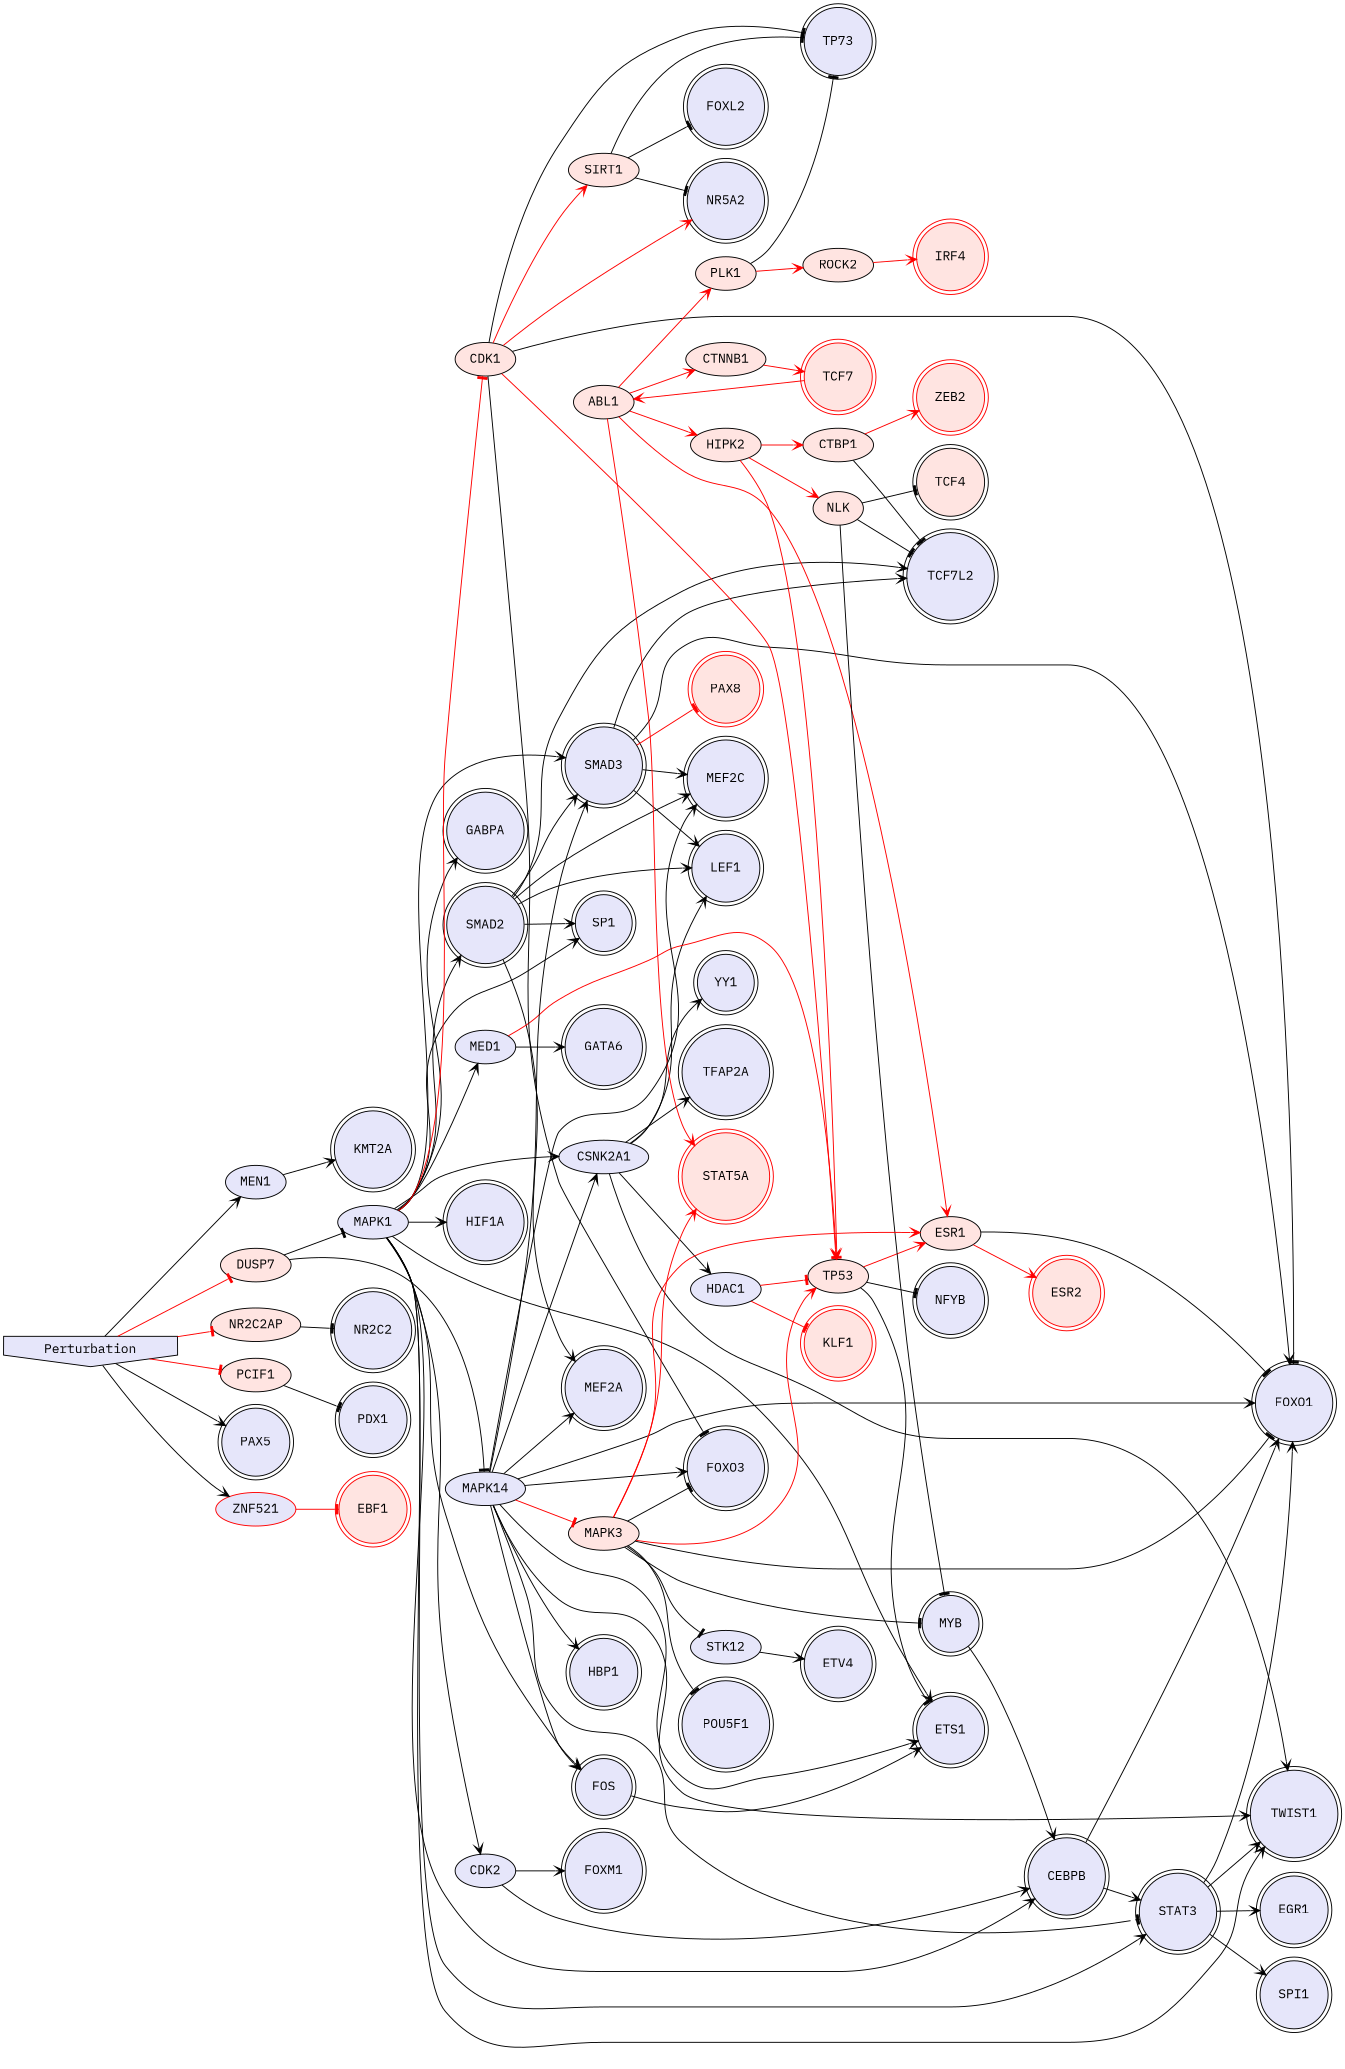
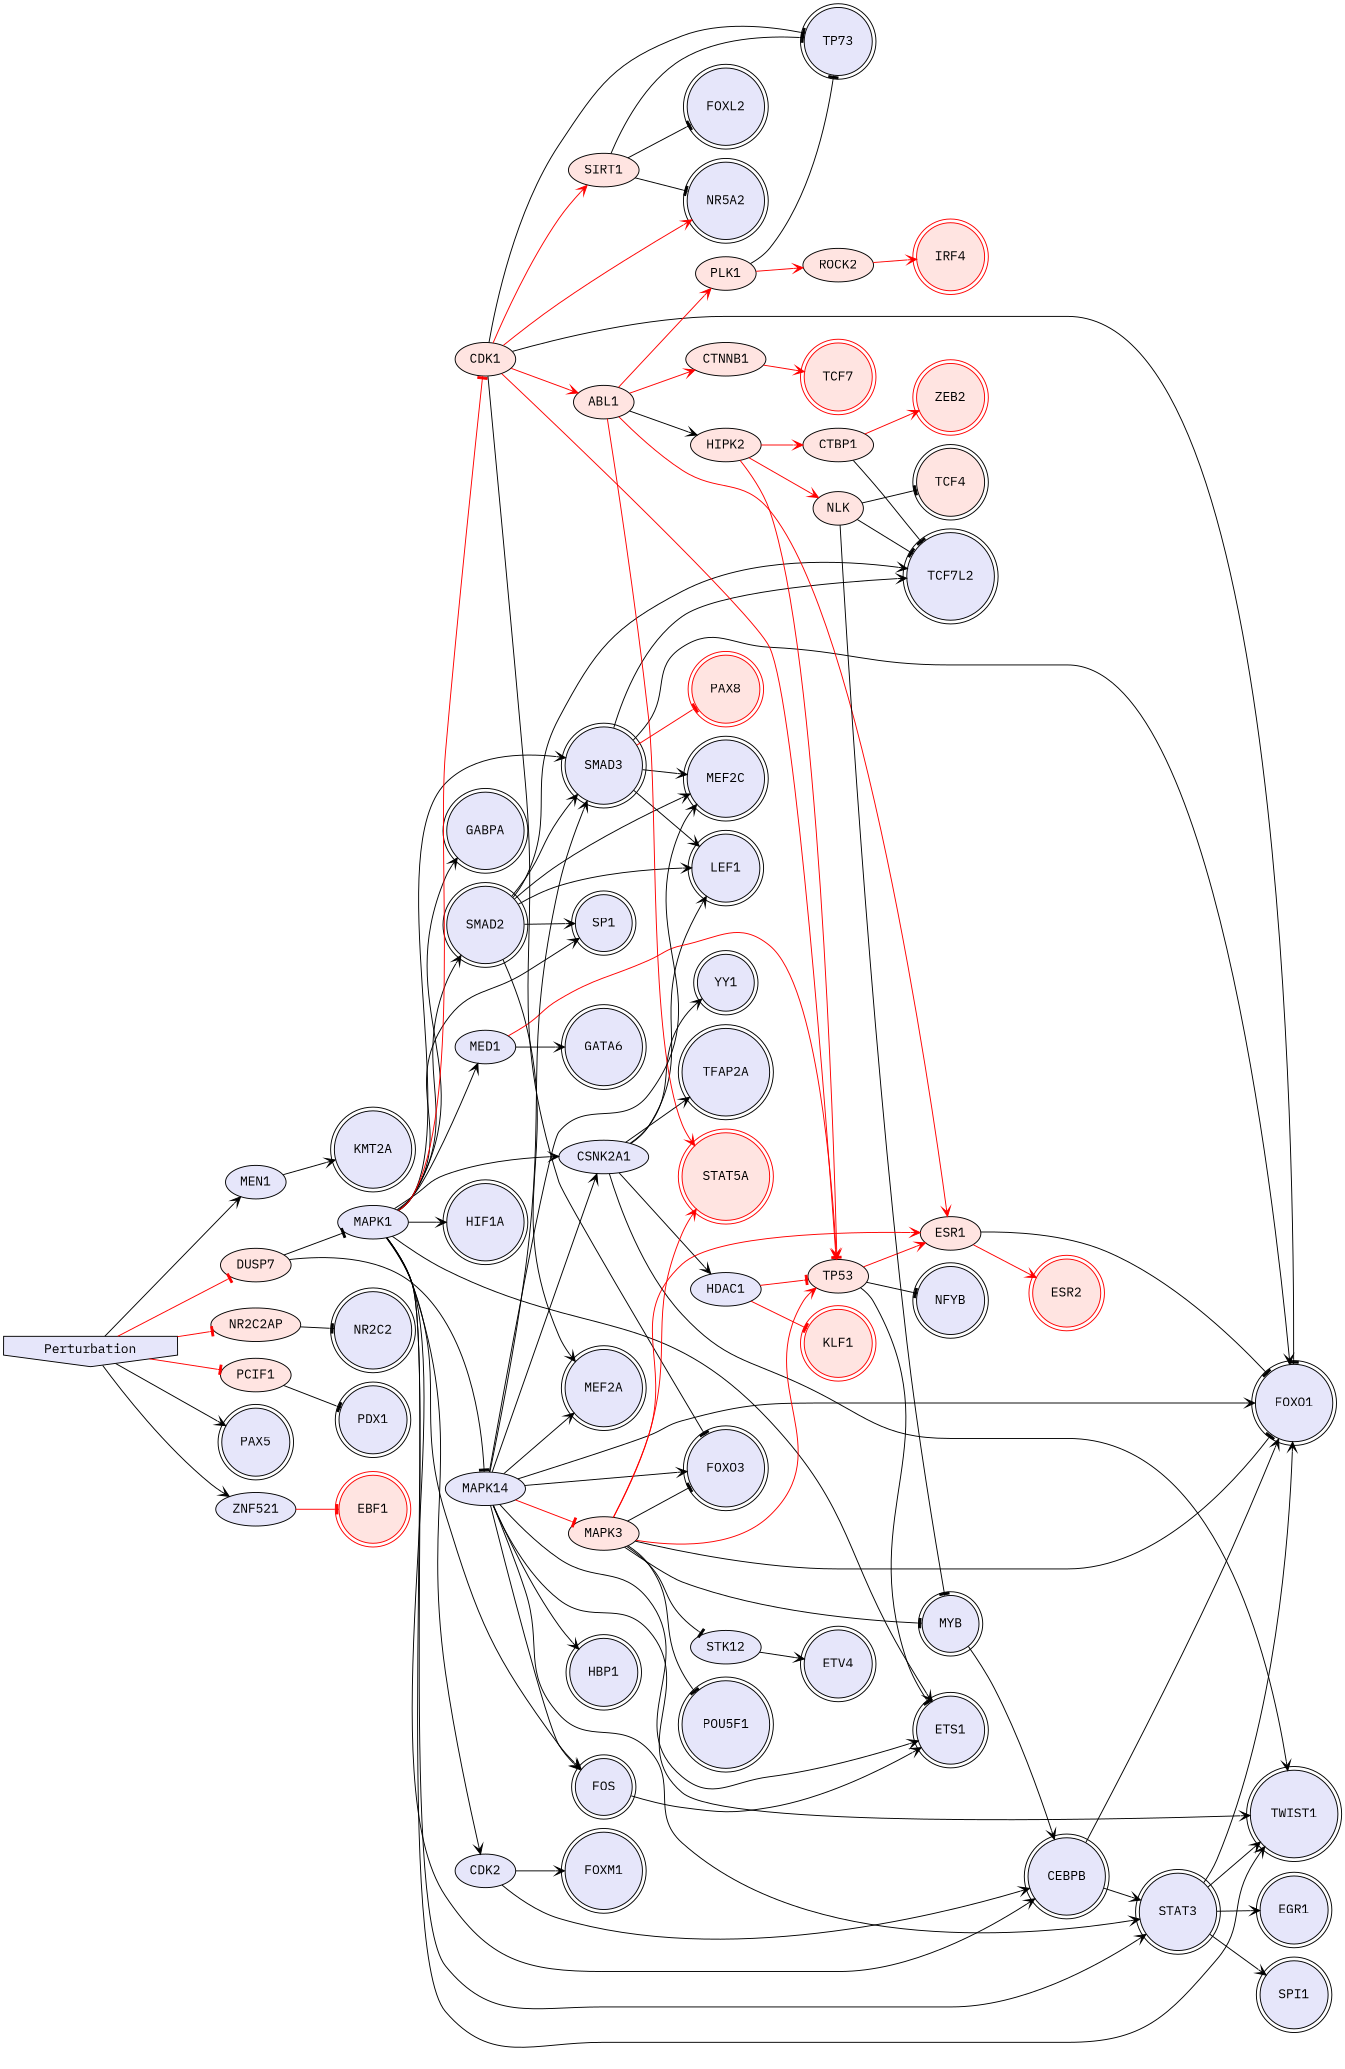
  digraph {
    fontname="IBM Plex Mono"
    rankdir=LR
    node [fillcolor=lavender fontname="IBM Plex Mono" style=filled color=black shape=doublecircle]
    edge [arrowhead=vee color=black fontname="IBM Plex Mono" penwidth=1]
    MAPK1 [color="" shape=""]
    GABPA
    STAT3
    CEBPB
    SMAD3
    SMAD2
    HIF1A
    FOS
    SP1
    CSNK2A1 [color="" shape=""]
    MED1 [color="" shape=""]
    TWIST1
    CDK2 [color="" shape=""]
    ETS1
    CDK1 [fillcolor=mistyrose color="" shape=""]
    EGR1
    FOXO1
    SPI1
    TCF7L2
    MEF2C
    LEF1
    PAX8 [color=red fillcolor=mistyrose]
    MEF2A
    TFAP2A
    HDAC1 [color="" shape=""]
    YY1
    TP53 [fillcolor=mistyrose color="" shape=""]
    GATA6
    FOXM1
    FOXO3
    SIRT1 [fillcolor=mistyrose color="" shape=""]
    NR5A2
    TP73
    ABL1 [fillcolor=mistyrose color="" shape=""]
    NLK [fillcolor=mistyrose color="" shape=""]
    MYB
    TCF4 [fillcolor=mistyrose]
    MEN1 [color="" shape=""]
    KMT2A
    ESR1 [fillcolor=mistyrose color="" shape=""]
    ESR2 [color=red fillcolor=mistyrose]
    NFYB
    MAPK14 [color="" shape=""]
    MAPK3 [fillcolor=mistyrose color="" shape=""]
    HBP1
    n46 [label=STK12 color="" shape=""]
    POU5F1
    STAT5A [color=red fillcolor=mistyrose]
    FOXL2
    KLF1 [color=red fillcolor=mistyrose]
    ETV4
    DUSP7 [fillcolor=mistyrose color="" shape=""]
    PLK1 [fillcolor=mistyrose color="" shape=""]
    ROCK2 [fillcolor=mistyrose color="" shape=""]
    HIPK2 [fillcolor=mistyrose color="" shape=""]
    CTNNB1 [fillcolor=mistyrose color="" shape=""]
    IRF4 [color=red fillcolor=mistyrose]
    CTBP1 [fillcolor=mistyrose color="" shape=""]
    ZEB2 [color=red fillcolor=mistyrose]
    NR2C2AP [fillcolor=mistyrose color="" shape=""]
    NR2C2
    PCIF1 [fillcolor=mistyrose color="" shape=""]
    PDX1
    Perturbation [shape=invhouse]
    PAX5
-   ZNF521 [color=red shape=""]
+   ZNF521 [color="" shape=""]
    EBF1 [color=red fillcolor=mistyrose]
    TCF7 [color=red fillcolor=mistyrose]
    MAPK1 -> GABPA
    MAPK1 -> STAT3
    MAPK1 -> CEBPB
    MAPK1 -> SMAD3
    MAPK1 -> SMAD2
    MAPK1 -> HIF1A
    MAPK1 -> FOS
    MAPK1 -> SP1
    MAPK1 -> CSNK2A1
    MAPK1 -> MED1
    MAPK1 -> TWIST1
    MAPK1 -> CDK2
    MAPK1 -> ETS1
    MAPK1 -> CDK1 [arrowhead=tee color=red]
    STAT3 -> TWIST1
    STAT3 -> EGR1
    STAT3 -> FOXO1
    STAT3 -> SPI1
    CEBPB -> STAT3
    CEBPB -> FOXO1
    SMAD3 -> FOXO1
    SMAD3 -> TCF7L2
    SMAD3 -> MEF2C
    SMAD3 -> LEF1
    SMAD3 -> PAX8 [arrowhead=tee color=red]
    SMAD2 -> SMAD3
    SMAD2 -> SP1
    SMAD2 -> TCF7L2
    SMAD2 -> MEF2C
    SMAD2 -> LEF1
    SMAD2 -> MEF2A
    FOS -> ETS1
    CSNK2A1 -> TWIST1
    CSNK2A1 -> LEF1
    CSNK2A1 -> TFAP2A
    CSNK2A1 -> HDAC1
    CSNK2A1 -> YY1
    MED1 -> TP53 [arrowhead=tee color=red]
    MED1 -> GATA6
    CDK2 -> CEBPB
    CDK2 -> FOXM1
    CDK1 -> FOXO1 [arrowhead=tee]
    CDK1 -> TP53 [color=red]
    CDK1 -> FOXO3 [arrowhead=tee]
    CDK1 -> SIRT1 [color=red]
    CDK1 -> NR5A2 [color=red]
    CDK1 -> TP73 [arrowhead=tee]
-   TCF7 -> ABL1 [color=red]
+   CDK1 -> ABL1 [color=red]
    HDAC1 -> TP53 [arrowhead=tee color=red]
    HDAC1 -> KLF1 [arrowhead=tee color=red]
    TP53 -> ETS1 [arrowhead=tee]
    TP53 -> ESR1 [color=red]
    TP53 -> NFYB [arrowhead=tee]
    SIRT1 -> NR5A2 [arrowhead=tee]
    SIRT1 -> TP73 [arrowhead=tee]
    SIRT1 -> FOXL2 [arrowhead=tee]
    ABL1 -> ESR1 [color=red]
    ABL1 -> STAT5A [color=red]
    ABL1 -> PLK1 [color=red]
-   ABL1 -> HIPK2 [color=red]
+   ABL1 -> HIPK2
    ABL1 -> CTNNB1 [color=red]
    NLK -> TCF7L2 [arrowhead=tee]
    NLK -> MYB [arrowhead=tee]
    NLK -> TCF4 [arrowhead=tee]
    MYB -> CEBPB
    MEN1 -> KMT2A
    ESR1 -> FOXO1 [arrowhead=tee]
    ESR1 -> ESR2 [color=red]
-   MAPK14 -> STAT3 [arrowhead=tee]
+   MAPK14 -> STAT3
    MAPK14 -> SMAD3
    MAPK14 -> FOS
    MAPK14 -> CSNK2A1
    MAPK14 -> TWIST1
    MAPK14 -> ETS1
    MAPK14 -> FOXO1
    MAPK14 -> MEF2C
    MAPK14 -> MEF2A
    MAPK14 -> FOXO3
    MAPK14 -> MAPK3 [arrowhead=tee color=red]
    MAPK14 -> HBP1
    MAPK3 -> FOXO1 [arrowhead=tee]
    MAPK3 -> TP53 [color=red]
    MAPK3 -> FOXO3 [arrowhead=tee]
    MAPK3 -> MYB [arrowhead=tee]
    MAPK3 -> ESR1 [color=red]
    MAPK3 -> n46 [arrowhead=tee]
    MAPK3 -> POU5F1 [arrowhead=tee]
    MAPK3 -> STAT5A [color=red]
    n46 -> ETV4
    DUSP7 -> MAPK1 [arrowhead=tee]
    DUSP7 -> MAPK14 [arrowhead=tee]
    PLK1 -> TP73 [arrowhead=tee]
    PLK1 -> ROCK2 [color=red]
    ROCK2 -> IRF4 [color=red]
    HIPK2 -> TP53 [color=red]
    HIPK2 -> NLK [color=red]
    HIPK2 -> CTBP1 [color=red]
    CTNNB1 -> TCF7 [color=red]
    CTBP1 -> TCF7L2 [arrowhead=tee]
    CTBP1 -> ZEB2 [color=red]
    NR2C2AP -> NR2C2 [arrowhead=tee]
    PCIF1 -> PDX1 [arrowhead=tee]
    Perturbation -> MEN1
    Perturbation -> DUSP7 [arrowhead=tee color=red]
    Perturbation -> NR2C2AP [arrowhead=tee color=red]
    Perturbation -> PCIF1 [arrowhead=tee color=red]
    Perturbation -> PAX5
    Perturbation -> ZNF521
    ZNF521 -> EBF1 [arrowhead=tee color=red]
  }
